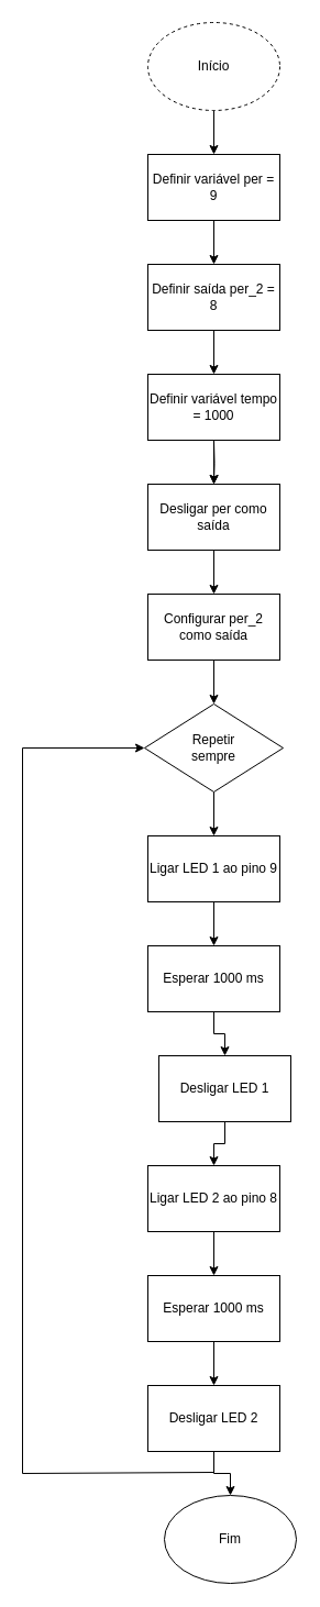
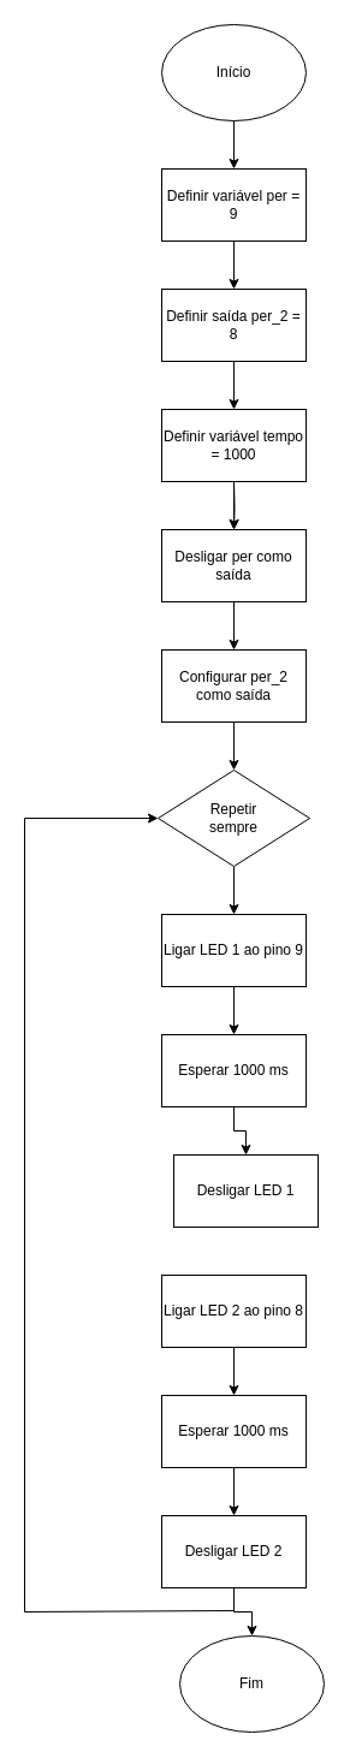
  <mxCell id="0" />
  <mxCell id="1" parent="0" />
  <mxCell id="2" style="edgeStyle=orthogonalEdgeStyle;rounded=0;orthogonalLoop=1;jettySize=auto;html=1;entryX=0.5;entryY=0;entryDx=0;entryDy=0;" edge="1" parent="1" source="3" target="5"><mxGeometry relative="1" as="geometry" /></mxCell>
- <mxCell id="3" value="Início" style="ellipse;whiteSpace=wrap;html=1;dashed=1;" vertex="1" parent="1"><mxGeometry x="134" y="20" width="120" height="80" as="geometry" /></mxCell>
+ <mxCell id="3" value="Início" style="ellipse;whiteSpace=wrap;html=1;" vertex="1" parent="1"><mxGeometry x="134" y="20" width="120" height="80" as="geometry" /></mxCell>
  <mxCell id="4" style="edgeStyle=orthogonalEdgeStyle;rounded=0;orthogonalLoop=1;jettySize=auto;html=1;entryX=0.5;entryY=0;entryDx=0;entryDy=0;" edge="1" parent="1" source="5" target="7"><mxGeometry relative="1" as="geometry" /></mxCell>
  <mxCell id="5" value="&lt;div&gt;Definir variável per = 9&lt;/div&gt;" style="rounded=0;whiteSpace=wrap;html=1;" vertex="1" parent="1"><mxGeometry x="134" y="140" width="120" height="60" as="geometry" /></mxCell>
  <mxCell id="6" style="edgeStyle=orthogonalEdgeStyle;rounded=0;orthogonalLoop=1;jettySize=auto;html=1;entryX=0.5;entryY=0;entryDx=0;entryDy=0;" edge="1" parent="1" source="7" target="9"><mxGeometry relative="1" as="geometry" /></mxCell>
  <mxCell id="7" value="&lt;div&gt;Definir saída per_2 = 8&lt;/div&gt;" style="rounded=0;whiteSpace=wrap;html=1;" vertex="1" parent="1"><mxGeometry x="134" y="240" width="120" height="60" as="geometry" /></mxCell>
  <mxCell id="8" value="" style="edgeStyle=orthogonalEdgeStyle;rounded=0;orthogonalLoop=1;jettySize=auto;html=1;" edge="1" parent="1" source="9" target="12"><mxGeometry relative="1" as="geometry" /></mxCell>
  <mxCell id="9" value="&lt;div&gt;Definir variável tempo = 1000&lt;/div&gt;" style="rounded=0;whiteSpace=wrap;html=1;" vertex="1" parent="1"><mxGeometry x="134" y="340" width="120" height="60" as="geometry" /></mxCell>
  <mxCell id="10" style="edgeStyle=orthogonalEdgeStyle;rounded=0;orthogonalLoop=1;jettySize=auto;html=1;entryX=0.5;entryY=0;entryDx=0;entryDy=0;" edge="1" parent="1" target="12"><mxGeometry relative="1" as="geometry"><mxPoint x="194" y="400" as="sourcePoint" /></mxGeometry></mxCell>
  <mxCell id="11" style="edgeStyle=orthogonalEdgeStyle;rounded=0;orthogonalLoop=1;jettySize=auto;html=1;entryX=0.5;entryY=0;entryDx=0;entryDy=0;" edge="1" parent="1" source="12" target="14"><mxGeometry relative="1" as="geometry" /></mxCell>
  <mxCell id="12" value="&lt;div&gt;Desligar per como saída&lt;/div&gt;" style="rounded=0;whiteSpace=wrap;html=1;" vertex="1" parent="1"><mxGeometry x="134" y="440" width="120" height="60" as="geometry" /></mxCell>
  <mxCell id="13" style="edgeStyle=orthogonalEdgeStyle;rounded=0;orthogonalLoop=1;jettySize=auto;html=1;entryX=0.5;entryY=0;entryDx=0;entryDy=0;" edge="1" parent="1" source="14" target="16"><mxGeometry relative="1" as="geometry" /></mxCell>
  <mxCell id="14" value="&lt;div&gt;Configurar per_2 como saída&lt;/div&gt;" style="rounded=0;whiteSpace=wrap;html=1;" vertex="1" parent="1"><mxGeometry x="134" y="540" width="120" height="60" as="geometry" /></mxCell>
  <mxCell id="15" style="edgeStyle=orthogonalEdgeStyle;rounded=0;orthogonalLoop=1;jettySize=auto;html=1;entryX=0.5;entryY=0;entryDx=0;entryDy=0;" edge="1" parent="1" source="16" target="18"><mxGeometry relative="1" as="geometry" /></mxCell>
  <mxCell id="16" value="Repetir&lt;div&gt;sempre&lt;/div&gt;" style="rhombus;whiteSpace=wrap;html=1;" vertex="1" parent="1"><mxGeometry x="131" y="640" width="126" height="80" as="geometry" /></mxCell>
  <mxCell id="17" style="edgeStyle=orthogonalEdgeStyle;rounded=0;orthogonalLoop=1;jettySize=auto;html=1;entryX=0.5;entryY=0;entryDx=0;entryDy=0;" edge="1" parent="1" source="18" target="20"><mxGeometry relative="1" as="geometry" /></mxCell>
  <mxCell id="18" value="&lt;div&gt;Ligar LED 1 ao pino 9&lt;/div&gt;" style="rounded=0;whiteSpace=wrap;html=1;" vertex="1" parent="1"><mxGeometry x="134" y="760" width="120" height="60" as="geometry" /></mxCell>
  <mxCell id="19" style="edgeStyle=orthogonalEdgeStyle;rounded=0;orthogonalLoop=1;jettySize=auto;html=1;entryX=0.5;entryY=0;entryDx=0;entryDy=0;" edge="1" parent="1" source="20" target="22"><mxGeometry relative="1" as="geometry" /></mxCell>
  <mxCell id="20" value="&lt;div&gt;Esperar 1000 ms&lt;/div&gt;" style="rounded=0;whiteSpace=wrap;html=1;" vertex="1" parent="1"><mxGeometry x="134" y="860" width="120" height="60" as="geometry" /></mxCell>
- <mxCell id="21" style="edgeStyle=orthogonalEdgeStyle;rounded=0;orthogonalLoop=1;jettySize=auto;html=1;entryX=0.5;entryY=0;entryDx=0;entryDy=0;" edge="1" parent="1" source="22" target="24"><mxGeometry relative="1" as="geometry" /></mxCell>
  <mxCell id="22" value="&lt;div&gt;Desligar LED 1&lt;/div&gt;" style="rounded=0;whiteSpace=wrap;html=1;" vertex="1" parent="1"><mxGeometry x="144" y="960" width="120" height="60" as="geometry" /></mxCell>
  <mxCell id="23" style="edgeStyle=orthogonalEdgeStyle;rounded=0;orthogonalLoop=1;jettySize=auto;html=1;entryX=0.5;entryY=0;entryDx=0;entryDy=0;" edge="1" parent="1" source="24" target="26"><mxGeometry relative="1" as="geometry" /></mxCell>
  <mxCell id="24" value="&lt;div&gt;Ligar LED 2 ao pino 8&lt;/div&gt;" style="rounded=0;whiteSpace=wrap;html=1;" vertex="1" parent="1"><mxGeometry x="134" y="1060" width="120" height="60" as="geometry" /></mxCell>
  <mxCell id="25" style="edgeStyle=orthogonalEdgeStyle;rounded=0;orthogonalLoop=1;jettySize=auto;html=1;entryX=0.5;entryY=0;entryDx=0;entryDy=0;" edge="1" parent="1" source="26" target="28"><mxGeometry relative="1" as="geometry" /></mxCell>
  <mxCell id="26" value="&lt;div&gt;Esperar 1000 ms&lt;/div&gt;" style="rounded=0;whiteSpace=wrap;html=1;" vertex="1" parent="1"><mxGeometry x="134" y="1160" width="120" height="60" as="geometry" /></mxCell>
  <mxCell id="27" style="edgeStyle=orthogonalEdgeStyle;rounded=0;orthogonalLoop=1;jettySize=auto;html=1;entryX=0.5;entryY=0;entryDx=0;entryDy=0;" edge="1" parent="1" source="28" target="29"><mxGeometry relative="1" as="geometry" /></mxCell>
  <mxCell id="28" value="&lt;div&gt;Desligar LED 2&lt;/div&gt;" style="rounded=0;whiteSpace=wrap;html=1;" vertex="1" parent="1"><mxGeometry x="134" y="1260" width="120" height="60" as="geometry" /></mxCell>
  <mxCell id="29" value="Fim" style="ellipse;whiteSpace=wrap;html=1;" vertex="1" parent="1"><mxGeometry x="149" y="1360" width="120" height="80" as="geometry" /></mxCell>
  <mxCell id="30" value="" style="endArrow=classic;html=1;rounded=0;entryX=0;entryY=0.5;entryDx=0;entryDy=0;" edge="1" parent="1" target="16"><mxGeometry width="50" height="50" relative="1" as="geometry"><mxPoint x="194" y="1339" as="sourcePoint" /><mxPoint x="20" y="670" as="targetPoint" /><Array as="points"><mxPoint x="20" y="1340" /><mxPoint x="20" y="680" /></Array></mxGeometry></mxCell>
